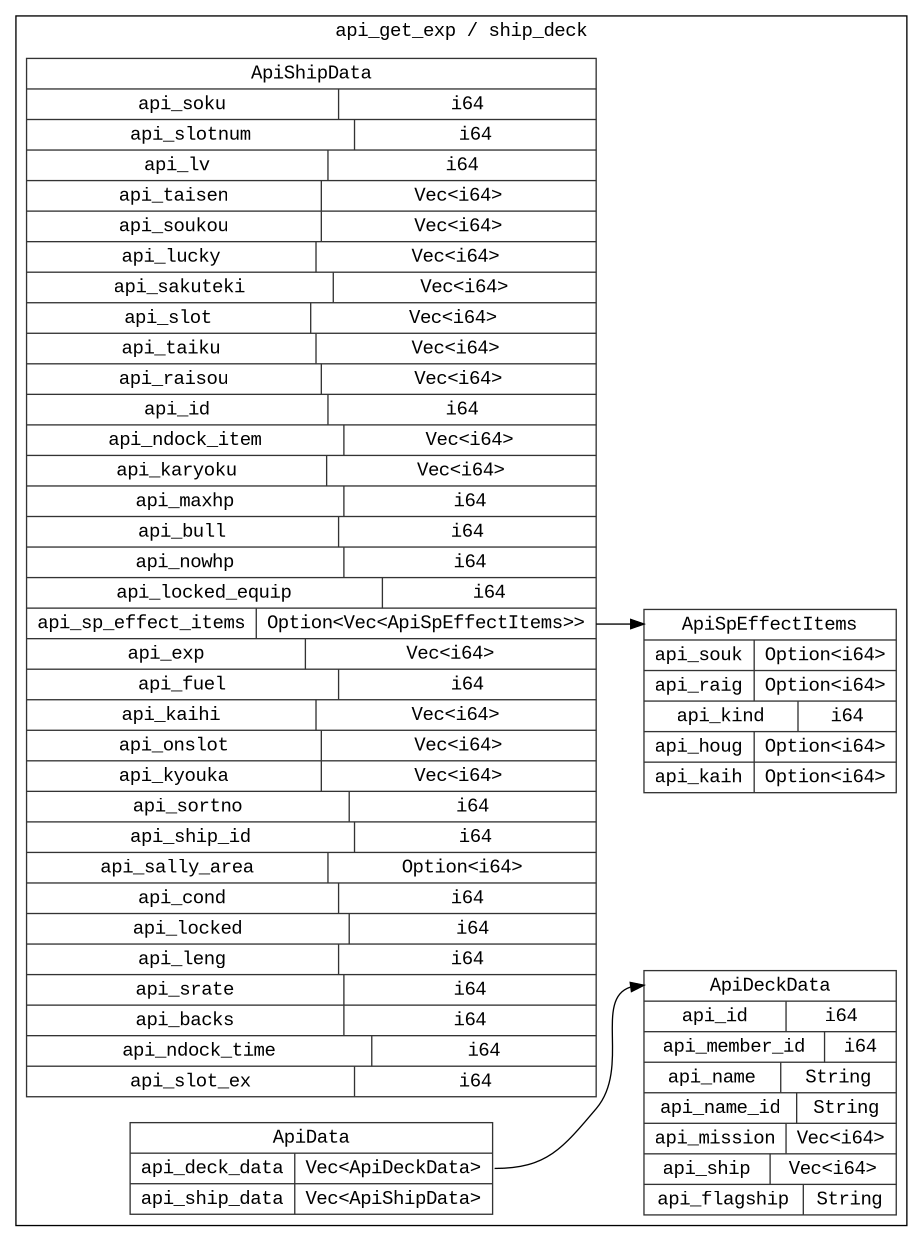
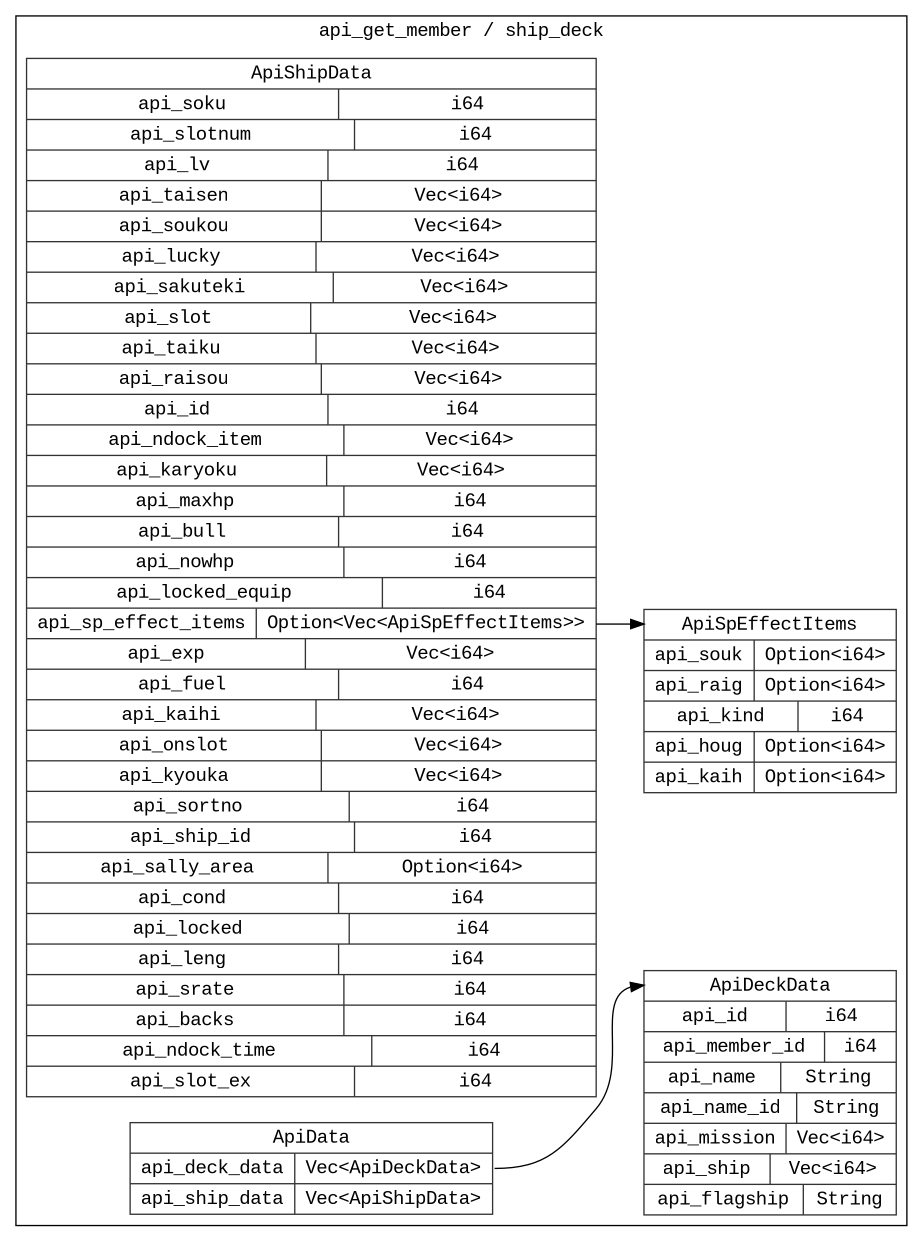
  digraph {
    fontname="Liberation Mono"
    rankdir=LR
    node [color=gray20 fontname="Liberation Mono" shape=record style=solid]
    edge [fontname="Liberation Mono"]
    n1 [label="<ApiDeckData> ApiDeckData  | { api_id | <api_id> i64 } | { api_member_id | <api_member_id> i64 } | { api_name | <api_name> String } | { api_name_id | <api_name_id> String } | { api_mission | <api_mission> Vec\<i64\> } | { api_ship | <api_ship> Vec\<i64\> } | { api_flagship | <api_flagship> String }"]
    n2 [label="<ApiShipData> ApiShipData  | { api_soku | <api_soku> i64 } | { api_slotnum | <api_slotnum> i64 } | { api_lv | <api_lv> i64 } | { api_taisen | <api_taisen> Vec\<i64\> } | { api_soukou | <api_soukou> Vec\<i64\> } | { api_lucky | <api_lucky> Vec\<i64\> } | { api_sakuteki | <api_sakuteki> Vec\<i64\> } | { api_slot | <api_slot> Vec\<i64\> } | { api_taiku | <api_taiku> Vec\<i64\> } | { api_raisou | <api_raisou> Vec\<i64\> } | { api_id | <api_id> i64 } | { api_ndock_item | <api_ndock_item> Vec\<i64\> } | { api_karyoku | <api_karyoku> Vec\<i64\> } | { api_maxhp | <api_maxhp> i64 } | { api_bull | <api_bull> i64 } | { api_nowhp | <api_nowhp> i64 } | { api_locked_equip | <api_locked_equip> i64 } | { api_sp_effect_items | <api_sp_effect_items> Option\<Vec\<ApiSpEffectItems\>\> } | { api_exp | <api_exp> Vec\<i64\> } | { api_fuel | <api_fuel> i64 } | { api_kaihi | <api_kaihi> Vec\<i64\> } | { api_onslot | <api_onslot> Vec\<i64\> } | { api_kyouka | <api_kyouka> Vec\<i64\> } | { api_sortno | <api_sortno> i64 } | { api_ship_id | <api_ship_id> i64 } | { api_sally_area | <api_sally_area> Option\<i64\> } | { api_cond | <api_cond> i64 } | { api_locked | <api_locked> i64 } | { api_leng | <api_leng> i64 } | { api_srate | <api_srate> i64 } | { api_backs | <api_backs> i64 } | { api_ndock_time | <api_ndock_time> i64 } | { api_slot_ex | <api_slot_ex> i64 }"]
    n3 [label="<ApiSpEffectItems> ApiSpEffectItems  | { api_souk | <api_souk> Option\<i64\> } | { api_raig | <api_raig> Option\<i64\> } | { api_kind | <api_kind> i64 } | { api_houg | <api_houg> Option\<i64\> } | { api_kaih | <api_kaih> Option\<i64\> }"]
    n4 [label="<ApiData> ApiData  | { api_deck_data | <api_deck_data> Vec\<ApiDeckData\> } | { api_ship_data | <api_ship_data> Vec\<ApiShipData\> }"]
    subgraph cluster_1 {
-     label="api_get_exp / ship_deck"
+     label="api_get_member / ship_deck"
      n1
      n2
      n3
      n4
    }
    n2 -> n3 [headport="ApiSpEffectItems:w" tailport="api_sp_effect_items:e"]
    n4 -> n1 [headport="ApiDeckData:w" tailport="api_deck_data:e"]
  }
